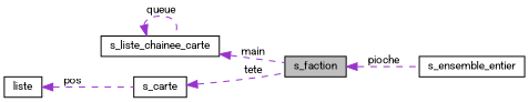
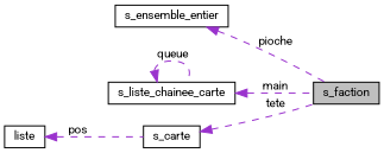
  digraph {
    fontname=Roboto
    rankdir=LR
    node [color=black fillcolor=white fontname=Roboto fontsize=10 shape=record style=filled]
    edge [color=darkorchid3 dir=back fontname=Roboto fontsize=10 labelfontname=Helvetica labelfontsize=10 style=dashed]
    n1 [fillcolor=grey75 fontcolor=black height=0.2 label=s_faction width=0.4]
    n2 [height=0.2 label=s_ensemble_entier width=0.4]
    n3 [height=0.2 label=s_liste_chainee_carte width=0.4]
    n4 [height=0.2 label=s_carte width=0.4]
    n5 [height=0.2 label=liste width=0.4]
-   n1 -> n2 [label=" pioche"]
+   n2 -> n1 [label=" pioche"]
    n3 -> n1 [label=" main"]
    n3 -> n3 [label=" queue"]
    n4 -> n1 [label=" tete"]
    n5 -> n4 [label=" pos"]
  }
